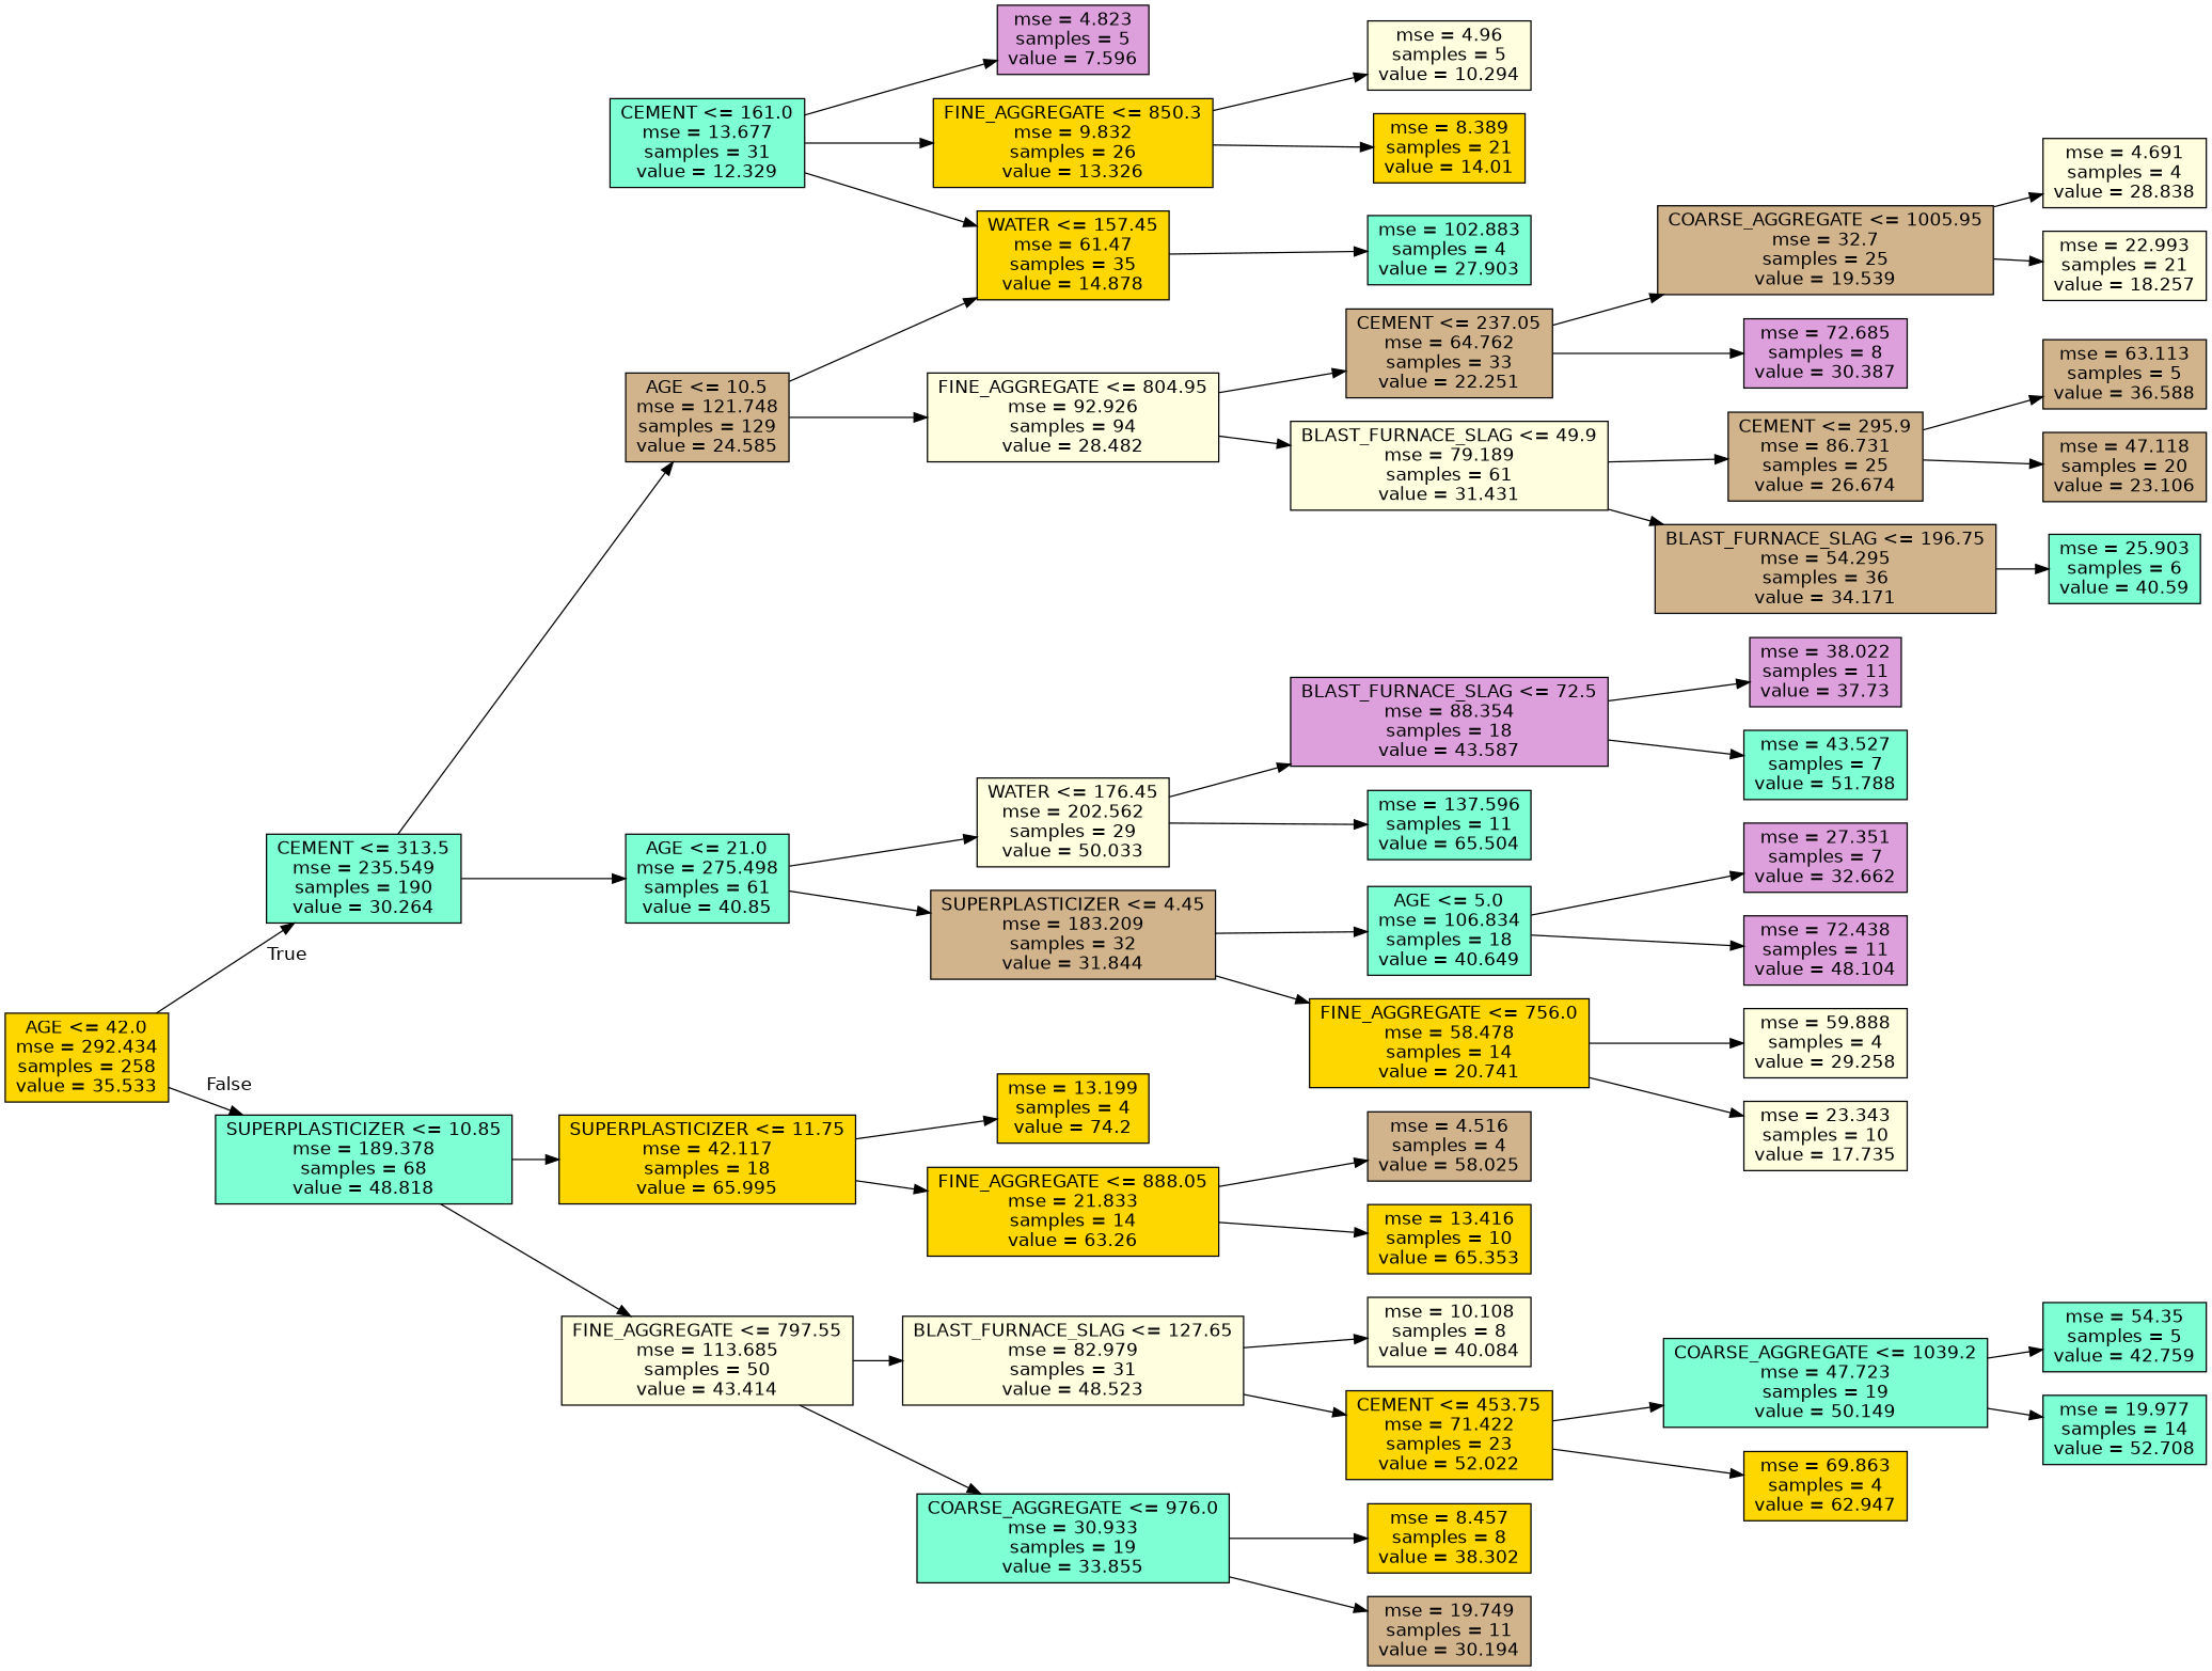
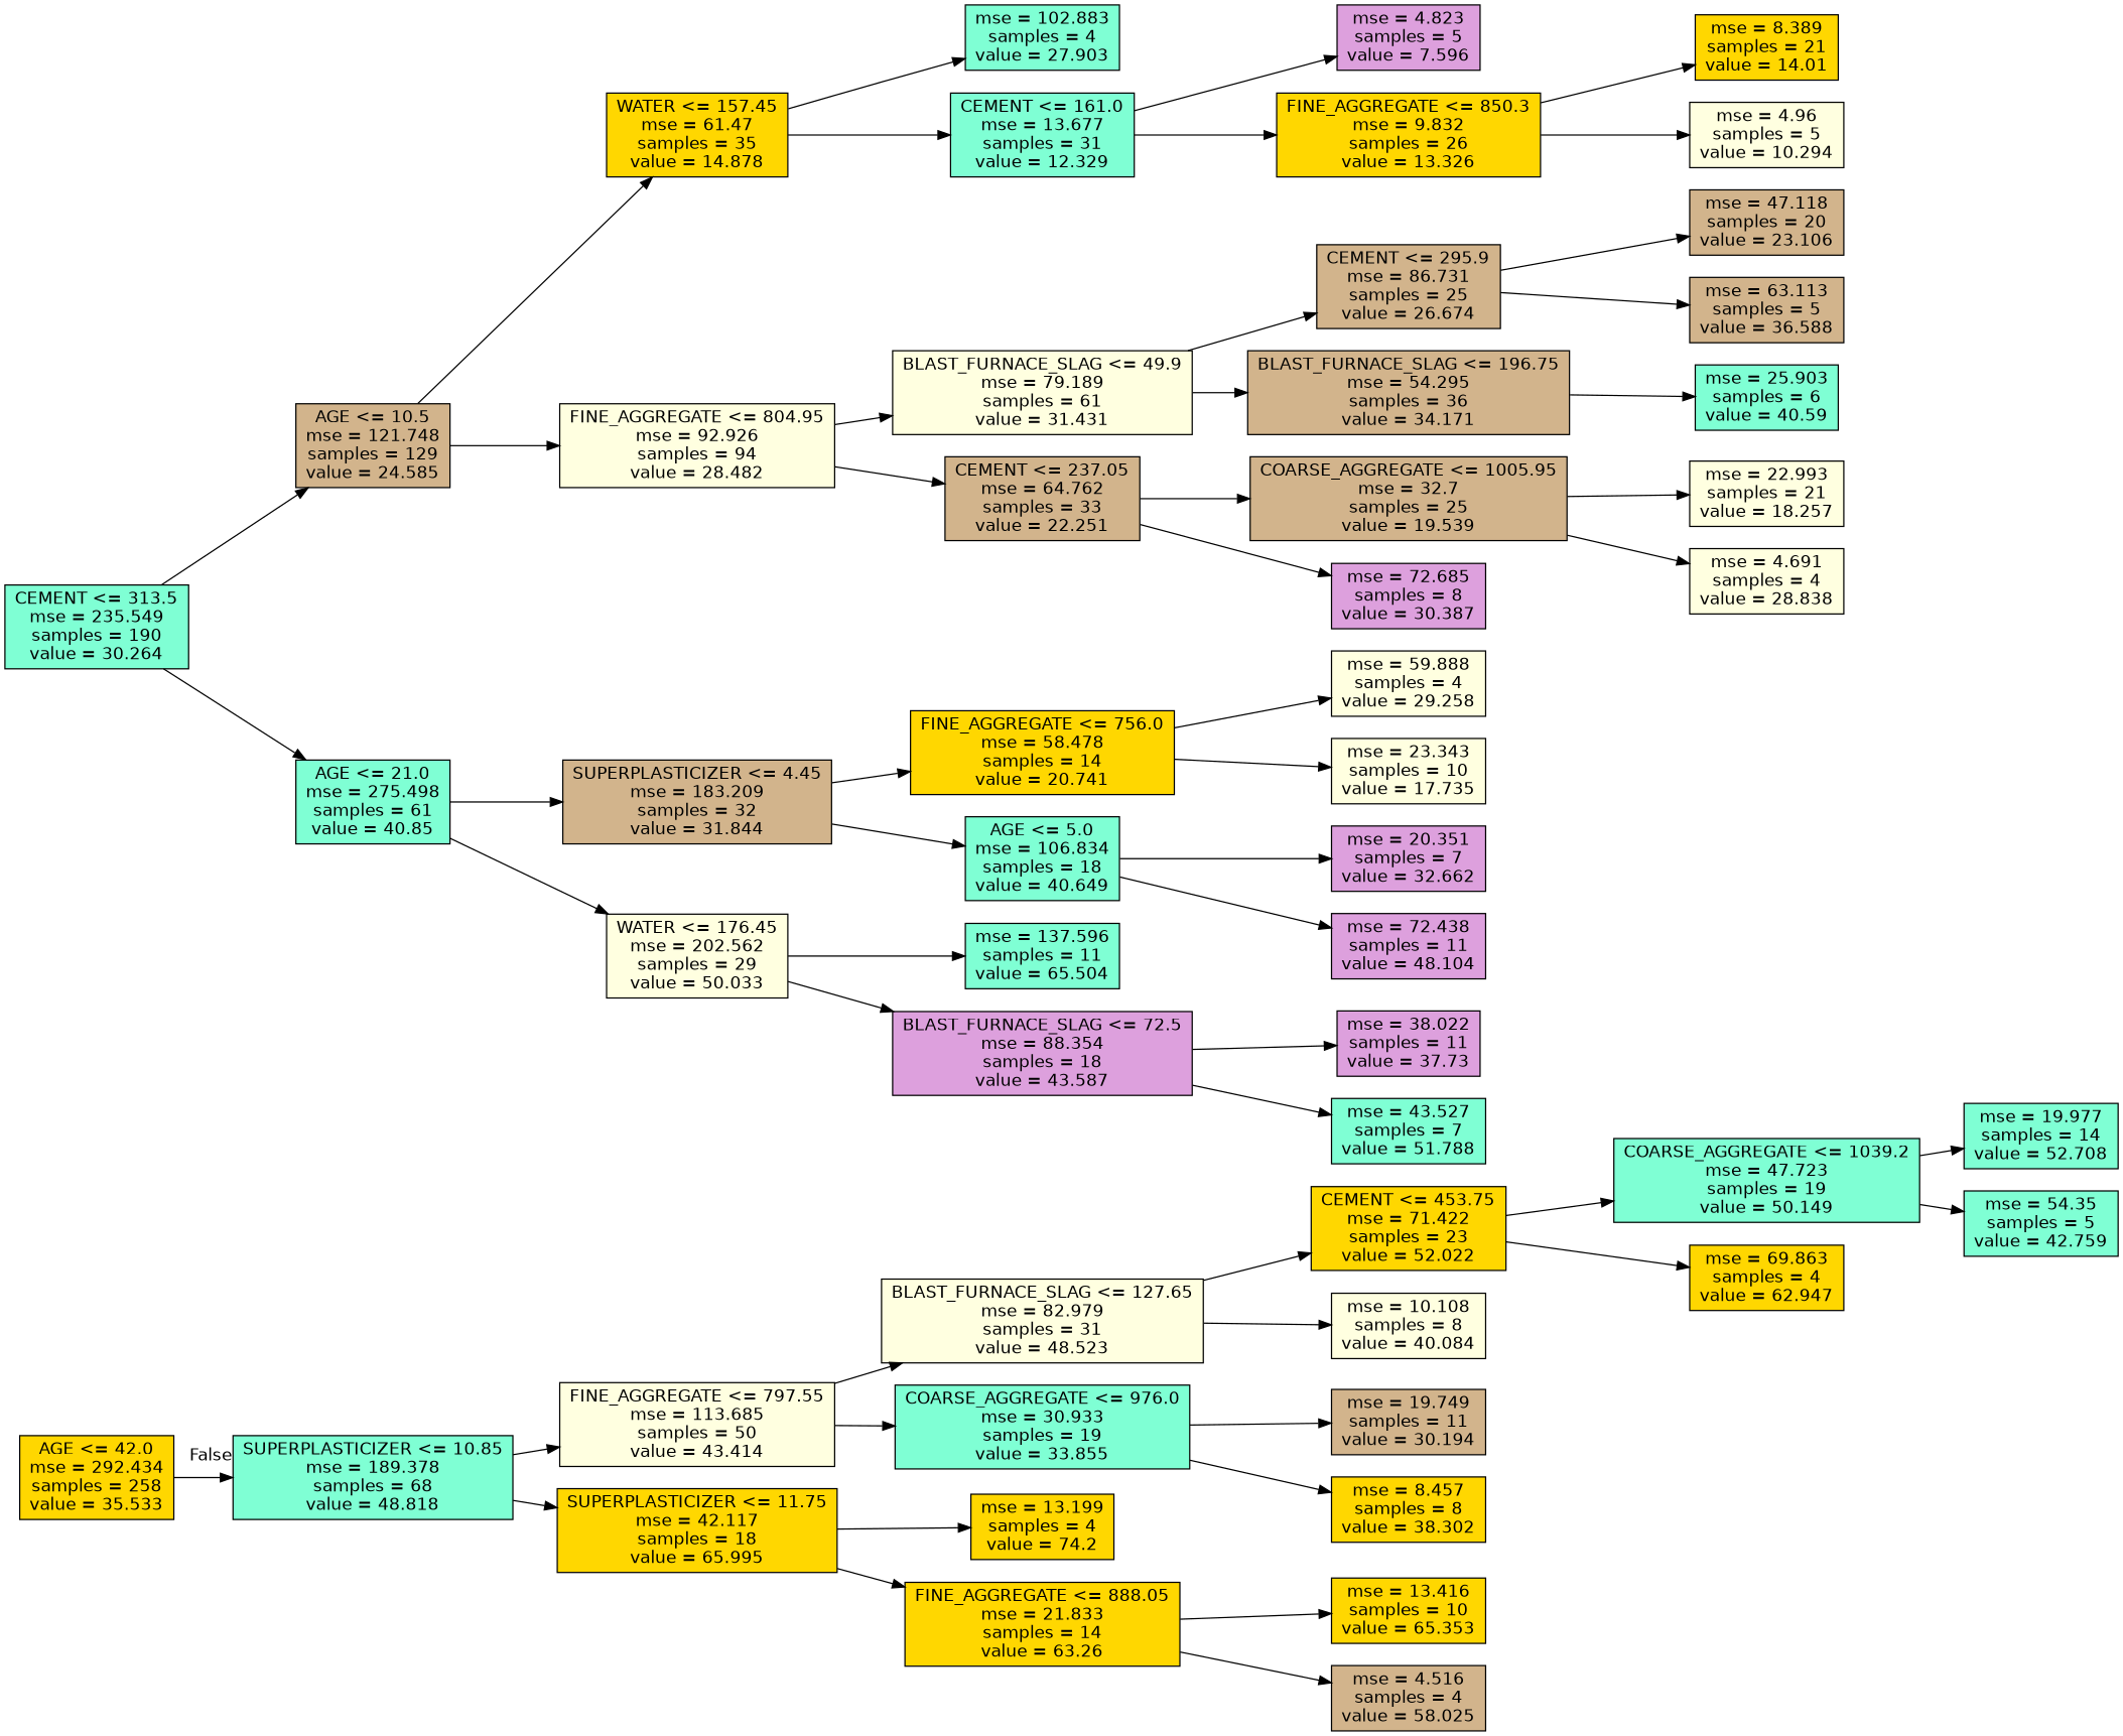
  digraph {
    fontname="DejaVu Sans"
    rankdir=LR
    node [color=black fillcolor=aquamarine fontname="DejaVu Sans" shape=box style=filled]
    edge [fontname="DejaVu Sans"]
    n1 [fillcolor=gold label="AGE <= 42.0\nmse = 292.434\nsamples = 258\nvalue = 35.533"]
    n2 [label="CEMENT <= 313.5\nmse = 235.549\nsamples = 190\nvalue = 30.264"]
    n3 [label="SUPERPLASTICIZER <= 10.85\nmse = 189.378\nsamples = 68\nvalue = 48.818"]
    n4 [fillcolor=tan label="AGE <= 10.5\nmse = 121.748\nsamples = 129\nvalue = 24.585"]
    n5 [label="AGE <= 21.0\nmse = 275.498\nsamples = 61\nvalue = 40.85"]
    n6 [fillcolor=lightyellow label="FINE_AGGREGATE <= 797.55\nmse = 113.685\nsamples = 50\nvalue = 43.414"]
    n7 [fillcolor=gold label="SUPERPLASTICIZER <= 11.75\nmse = 42.117\nsamples = 18\nvalue = 65.995"]
    n8 [fillcolor=gold label="WATER <= 157.45\nmse = 61.47\nsamples = 35\nvalue = 14.878"]
    n9 [fillcolor=lightyellow label="FINE_AGGREGATE <= 804.95\nmse = 92.926\nsamples = 94\nvalue = 28.482"]
    n10 [fillcolor=tan label="SUPERPLASTICIZER <= 4.45\nmse = 183.209\nsamples = 32\nvalue = 31.844"]
    n11 [fillcolor=lightyellow label="WATER <= 176.45\nmse = 202.562\nsamples = 29\nvalue = 50.033"]
    n12 [label="mse = 102.883\nsamples = 4\nvalue = 27.903"]
    n13 [label="CEMENT <= 161.0\nmse = 13.677\nsamples = 31\nvalue = 12.329"]
    n14 [fillcolor=lightyellow label="BLAST_FURNACE_SLAG <= 49.9\nmse = 79.189\nsamples = 61\nvalue = 31.431"]
    n15 [fillcolor=tan label="CEMENT <= 237.05\nmse = 64.762\nsamples = 33\nvalue = 22.251"]
    n16 [fillcolor=plum label="mse = 4.823\nsamples = 5\nvalue = 7.596"]
    n17 [fillcolor=gold label="FINE_AGGREGATE <= 850.3\nmse = 9.832\nsamples = 26\nvalue = 13.326"]
    n18 [fillcolor=gold label="mse = 8.389\nsamples = 21\nvalue = 14.01"]
    n19 [fillcolor=lightyellow label="mse = 4.96\nsamples = 5\nvalue = 10.294"]
    n20 [fillcolor=tan label="CEMENT <= 295.9\nmse = 86.731\nsamples = 25\nvalue = 26.674"]
    n21 [fillcolor=tan label="BLAST_FURNACE_SLAG <= 196.75\nmse = 54.295\nsamples = 36\nvalue = 34.171"]
    n22 [fillcolor=tan label="COARSE_AGGREGATE <= 1005.95\nmse = 32.7\nsamples = 25\nvalue = 19.539"]
    n23 [fillcolor=plum label="mse = 72.685\nsamples = 8\nvalue = 30.387"]
    n24 [fillcolor=tan label="mse = 47.118\nsamples = 20\nvalue = 23.106"]
    n25 [fillcolor=tan label="mse = 63.113\nsamples = 5\nvalue = 36.588"]
    n26 [label="mse = 25.903\nsamples = 6\nvalue = 40.59"]
    n27 [fillcolor=lightyellow label="mse = 22.993\nsamples = 21\nvalue = 18.257"]
    n28 [fillcolor=lightyellow label="mse = 4.691\nsamples = 4\nvalue = 28.838"]
    n29 [fillcolor=gold label="FINE_AGGREGATE <= 756.0\nmse = 58.478\nsamples = 14\nvalue = 20.741"]
    n30 [label="AGE <= 5.0\nmse = 106.834\nsamples = 18\nvalue = 40.649"]
    n31 [label="mse = 137.596\nsamples = 11\nvalue = 65.504"]
    n32 [fillcolor=plum label="BLAST_FURNACE_SLAG <= 72.5\nmse = 88.354\nsamples = 18\nvalue = 43.587"]
    n33 [fillcolor=lightyellow label="mse = 59.888\nsamples = 4\nvalue = 29.258"]
    n34 [fillcolor=lightyellow label="mse = 23.343\nsamples = 10\nvalue = 17.735"]
-   n35 [fillcolor=plum label="mse = 27.351\nsamples = 7\nvalue = 32.662"]
+   n35 [fillcolor=plum label="mse = 20.351\nsamples = 7\nvalue = 32.662"]
    n36 [fillcolor=plum label="mse = 72.438\nsamples = 11\nvalue = 48.104"]
    n37 [fillcolor=plum label="mse = 38.022\nsamples = 11\nvalue = 37.73"]
    n38 [label="mse = 43.527\nsamples = 7\nvalue = 51.788"]
    n39 [fillcolor=lightyellow label="BLAST_FURNACE_SLAG <= 127.65\nmse = 82.979\nsamples = 31\nvalue = 48.523"]
    n40 [label="COARSE_AGGREGATE <= 976.0\nmse = 30.933\nsamples = 19\nvalue = 33.855"]
    n41 [fillcolor=gold label="mse = 13.199\nsamples = 4\nvalue = 74.2"]
    n42 [fillcolor=gold label="FINE_AGGREGATE <= 888.05\nmse = 21.833\nsamples = 14\nvalue = 63.26"]
    n43 [fillcolor=gold label="CEMENT <= 453.75\nmse = 71.422\nsamples = 23\nvalue = 52.022"]
    n44 [fillcolor=lightyellow label="mse = 10.108\nsamples = 8\nvalue = 40.084"]
    n45 [fillcolor=tan label="mse = 19.749\nsamples = 11\nvalue = 30.194"]
    n46 [fillcolor=gold label="mse = 8.457\nsamples = 8\nvalue = 38.302"]
    n47 [label="COARSE_AGGREGATE <= 1039.2\nmse = 47.723\nsamples = 19\nvalue = 50.149"]
    n48 [fillcolor=gold label="mse = 69.863\nsamples = 4\nvalue = 62.947"]
    n49 [label="mse = 19.977\nsamples = 14\nvalue = 52.708"]
    n50 [label="mse = 54.35\nsamples = 5\nvalue = 42.759"]
    n51 [fillcolor=gold label="mse = 13.416\nsamples = 10\nvalue = 65.353"]
    n52 [fillcolor=tan label="mse = 4.516\nsamples = 4\nvalue = 58.025"]
-   n1 -> n2 [headlabel=True labelangle=45 labeldistance=2.5]
    n1 -> n3 [headlabel=False labelangle=-45 labeldistance=2.5]
    n2 -> n4
    n2 -> n5
    n3 -> n6
    n3 -> n7
    n4 -> n8
    n4 -> n9
    n5 -> n10
    n5 -> n11
    n6 -> n39
    n6 -> n40
    n7 -> n41
    n7 -> n42
    n8 -> n12
-   n13 -> n8
+   n8 -> n13
    n9 -> n14
    n9 -> n15
    n10 -> n29
    n10 -> n30
    n11 -> n31
    n11 -> n32
    n13 -> n16
    n13 -> n17
    n14 -> n20
    n14 -> n21
    n15 -> n22
    n15 -> n23
    n17 -> n18
    n17 -> n19
    n20 -> n24
    n20 -> n25
    n21 -> n26
    n22 -> n27
    n22 -> n28
    n29 -> n33
    n29 -> n34
    n30 -> n35
    n30 -> n36
    n32 -> n37
    n32 -> n38
    n39 -> n43
    n39 -> n44
    n40 -> n45
    n40 -> n46
    n42 -> n51
    n42 -> n52
    n43 -> n47
    n43 -> n48
    n47 -> n49
    n47 -> n50
  }
